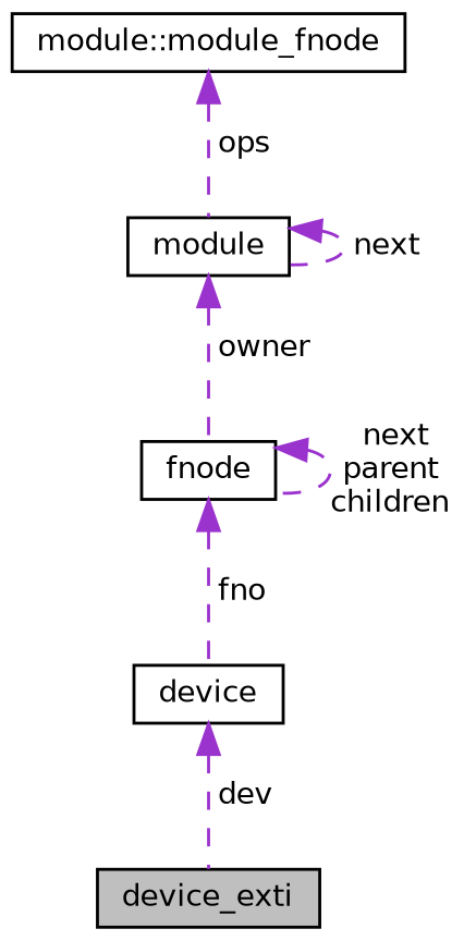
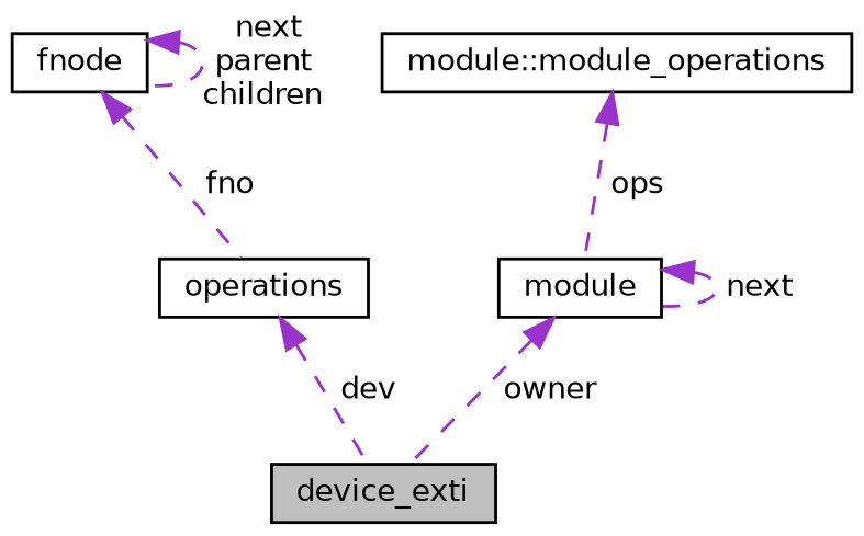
  digraph {
    node [color=black fillcolor=white fontname=Helvetica fontsize=10 shape=record style=filled]
    edge [color=darkorchid3 dir=back fontname=Helvetica fontsize=10 labelfontname=Helvetica labelfontsize=10 style=dashed]
    n1 [fillcolor=grey75 fontcolor=black height=0.2 label=device_exti width=0.4]
-   n2 [height=0.2 label=device width=0.4]
+   n2 [height=0.2 label=operations width=0.4]
    n3 [height=0.2 label=fnode width=0.4]
    n4 [height=0.2 label=module width=0.4]
-   n5 [height=0.2 label="module::module_fnode" width=0.4]
+   n5 [height=0.2 label="module::module_operations" width=0.4]
    n2 -> n1 [label=" dev"]
    n3 -> n2 [label=" fno"]
    n3 -> n3 [label=" next\nparent\nchildren"]
-   n4 -> n3 [label=" owner"]
+   n4 -> n1 [label=" owner"]
    n4 -> n4 [label=" next"]
    n5 -> n4 [label=" ops"]
  }
